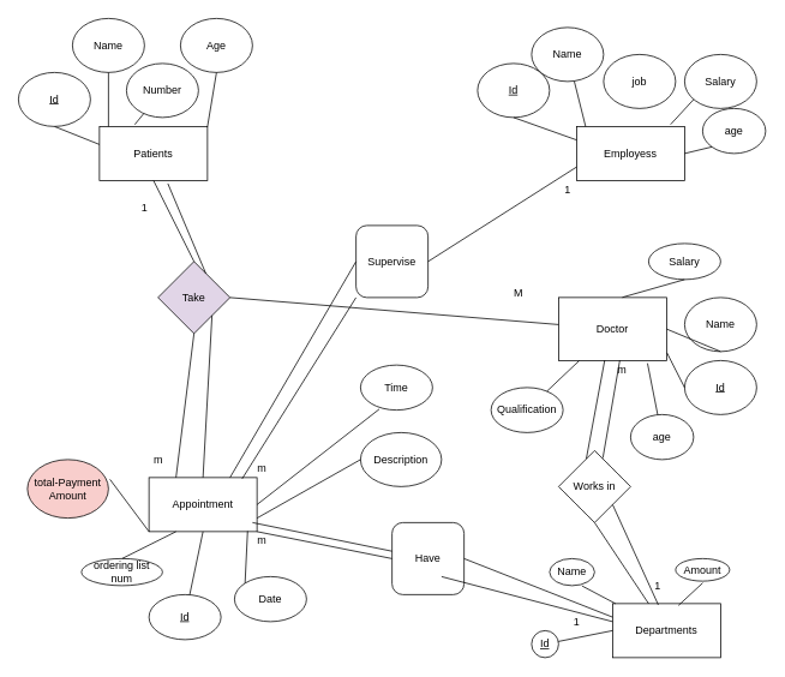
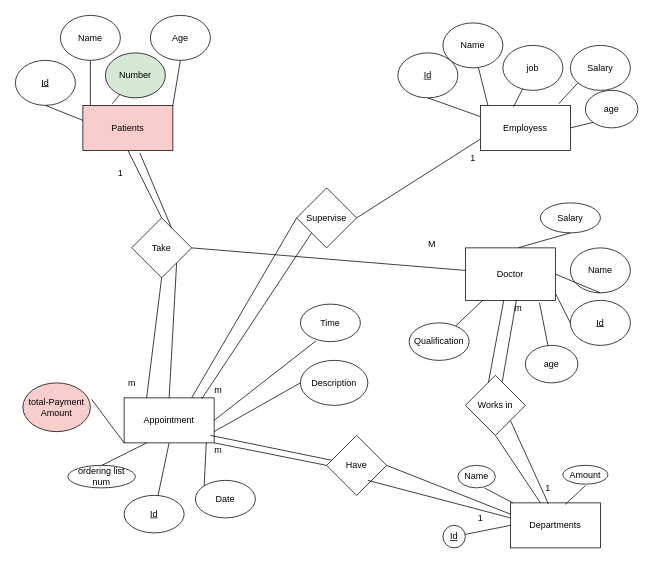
  <mxCell id="0" />
  <mxCell id="1" parent="0" />
- <mxCell id="2" value="Patients" style="rounded=0;whiteSpace=wrap;html=1;" parent="1" vertex="1"><mxGeometry x="110" y="140" width="120" height="60" as="geometry" /></mxCell>
+ <mxCell id="2" value="Patients" style="rounded=0;whiteSpace=wrap;html=1;fillColor=#f8cecc;" parent="1" vertex="1"><mxGeometry x="110" y="140" width="120" height="60" as="geometry" /></mxCell>
  <mxCell id="3" value="&lt;u&gt;Id&lt;/u&gt;" style="ellipse;whiteSpace=wrap;html=1;" parent="1" vertex="1"><mxGeometry x="20" y="80" width="80" height="60" as="geometry" /></mxCell>
  <mxCell id="4" value="Name" style="ellipse;whiteSpace=wrap;html=1;" parent="1" vertex="1"><mxGeometry x="80" y="20" width="80" height="60" as="geometry" /></mxCell>
- <mxCell id="5" value="Number" style="ellipse;whiteSpace=wrap;html=1;" parent="1" vertex="1"><mxGeometry x="140" y="70" width="80" height="60" as="geometry" /></mxCell>
+ <mxCell id="5" value="Number" style="ellipse;whiteSpace=wrap;html=1;fillColor=#d5e8d4;" parent="1" vertex="1"><mxGeometry x="140" y="70" width="80" height="60" as="geometry" /></mxCell>
  <mxCell id="6" value="Age" style="ellipse;whiteSpace=wrap;html=1;" parent="1" vertex="1"><mxGeometry x="200" y="20" width="80" height="60" as="geometry" /></mxCell>
  <mxCell id="7" value="" style="endArrow=none;html=1;rounded=0;exitX=0.5;exitY=1;exitDx=0;exitDy=0;" parent="1" source="3" edge="1"><mxGeometry width="50" height="50" relative="1" as="geometry"><mxPoint x="410" y="350" as="sourcePoint" /><mxPoint x="110" y="160" as="targetPoint" /></mxGeometry></mxCell>
  <mxCell id="8" value="" style="endArrow=none;html=1;rounded=0;" parent="1" source="4" edge="1"><mxGeometry width="50" height="50" relative="1" as="geometry"><mxPoint x="70" y="150" as="sourcePoint" /><mxPoint x="120" y="140" as="targetPoint" /></mxGeometry></mxCell>
  <mxCell id="9" value="" style="endArrow=none;html=1;rounded=0;entryX=0.327;entryY=-0.037;entryDx=0;entryDy=0;entryPerimeter=0;" parent="1" source="5" target="2" edge="1"><mxGeometry width="50" height="50" relative="1" as="geometry"><mxPoint x="130" y="90" as="sourcePoint" /><mxPoint x="130" y="150" as="targetPoint" /></mxGeometry></mxCell>
  <mxCell id="10" value="" style="endArrow=none;html=1;rounded=0;entryX=1;entryY=0;entryDx=0;entryDy=0;exitX=0.5;exitY=1;exitDx=0;exitDy=0;" parent="1" source="6" target="2" edge="1"><mxGeometry width="50" height="50" relative="1" as="geometry"><mxPoint x="169.217" y="135.633" as="sourcePoint" /><mxPoint x="159.24" y="147.78" as="targetPoint" /></mxGeometry></mxCell>
  <mxCell id="11" value="Employess" style="rounded=0;whiteSpace=wrap;html=1;" parent="1" vertex="1"><mxGeometry x="640" y="140" width="120" height="60" as="geometry" /></mxCell>
  <mxCell id="12" value="Name" style="ellipse;whiteSpace=wrap;html=1;" parent="1" vertex="1"><mxGeometry x="590" y="30" width="80" height="60" as="geometry" /></mxCell>
  <mxCell id="13" value="&lt;u&gt;Id&lt;/u&gt;" style="ellipse;whiteSpace=wrap;html=1;" parent="1" vertex="1"><mxGeometry x="530" y="70" width="80" height="60" as="geometry" /></mxCell>
  <mxCell id="14" value="job" style="ellipse;whiteSpace=wrap;html=1;" parent="1" vertex="1"><mxGeometry x="670" y="60" width="80" height="60" as="geometry" /></mxCell>
  <mxCell id="15" value="Salary" style="ellipse;whiteSpace=wrap;html=1;" parent="1" vertex="1"><mxGeometry x="760" y="60" width="80" height="60" as="geometry" /></mxCell>
  <mxCell id="16" value="" style="endArrow=none;html=1;rounded=0;entryX=0.5;entryY=1;entryDx=0;entryDy=0;exitX=0;exitY=0.25;exitDx=0;exitDy=0;" parent="1" source="11" target="13" edge="1"><mxGeometry width="50" height="50" relative="1" as="geometry"><mxPoint x="410" y="350" as="sourcePoint" /><mxPoint x="460" y="300" as="targetPoint" /></mxGeometry></mxCell>
  <mxCell id="17" value="" style="endArrow=none;html=1;rounded=0;" parent="1" target="12" edge="1"><mxGeometry width="50" height="50" relative="1" as="geometry"><mxPoint x="650" y="140" as="sourcePoint" /><mxPoint x="580" y="140" as="targetPoint" /></mxGeometry></mxCell>
+ <mxCell id="18" value="" style="endArrow=none;html=1;rounded=0;exitX=0.37;exitY=0.03;exitDx=0;exitDy=0;exitPerimeter=0;" parent="1" source="11" target="14" edge="1"><mxGeometry width="50" height="50" relative="1" as="geometry"><mxPoint x="660" y="150" as="sourcePoint" /><mxPoint x="647.372" y="99.486" as="targetPoint" /></mxGeometry></mxCell>
  <mxCell id="19" value="" style="endArrow=none;html=1;rounded=0;exitX=0.87;exitY=-0.037;exitDx=0;exitDy=0;exitPerimeter=0;" parent="1" source="11" edge="1"><mxGeometry width="50" height="50" relative="1" as="geometry"><mxPoint x="694.4" y="151.8" as="sourcePoint" /><mxPoint x="770" y="110" as="targetPoint" /></mxGeometry></mxCell>
  <mxCell id="20" value="Departments" style="rounded=0;whiteSpace=wrap;html=1;" parent="1" vertex="1"><mxGeometry x="680" y="670" width="120" height="60" as="geometry" /></mxCell>
  <mxCell id="21" value="Name" style="ellipse;whiteSpace=wrap;html=1;" parent="1" vertex="1"><mxGeometry x="610" y="620" width="50" height="30" as="geometry" /></mxCell>
  <mxCell id="22" value="&lt;u&gt;Id&lt;/u&gt;" style="ellipse;whiteSpace=wrap;html=1;" parent="1" vertex="1"><mxGeometry x="590" y="700" width="30" height="30" as="geometry" /></mxCell>
  <mxCell id="23" value="" style="endArrow=none;html=1;rounded=0;exitX=0.72;exitY=1.01;exitDx=0;exitDy=0;exitPerimeter=0;" parent="1" source="21" target="20" edge="1"><mxGeometry width="50" height="50" relative="1" as="geometry"><mxPoint x="811.72" y="620" as="sourcePoint" /><mxPoint x="1021.72" y="560" as="targetPoint" /></mxGeometry></mxCell>
  <mxCell id="24" value="" style="endArrow=none;html=1;rounded=0;entryX=0;entryY=0.5;entryDx=0;entryDy=0;" parent="1" source="22" target="20" edge="1"><mxGeometry width="50" height="50" relative="1" as="geometry"><mxPoint x="670.004" y="651.213" as="sourcePoint" /><mxPoint x="747.626" y="680" as="targetPoint" /></mxGeometry></mxCell>
  <mxCell id="25" value="age" style="ellipse;whiteSpace=wrap;html=1;" parent="1" vertex="1"><mxGeometry x="780" y="120" width="70" height="50" as="geometry" /></mxCell>
  <mxCell id="26" value="" style="endArrow=none;html=1;rounded=0;entryX=0;entryY=1;entryDx=0;entryDy=0;exitX=1;exitY=0.5;exitDx=0;exitDy=0;" parent="1" source="11" target="25" edge="1"><mxGeometry width="50" height="50" relative="1" as="geometry"><mxPoint x="410" y="350" as="sourcePoint" /><mxPoint x="460" y="300" as="targetPoint" /></mxGeometry></mxCell>
  <mxCell id="27" value="Doctor" style="rounded=0;whiteSpace=wrap;html=1;" parent="1" vertex="1"><mxGeometry x="620" y="330" width="120" height="70" as="geometry" /></mxCell>
  <mxCell id="28" value="Name" style="ellipse;whiteSpace=wrap;html=1;" parent="1" vertex="1"><mxGeometry x="760" y="330" width="80" height="60" as="geometry" /></mxCell>
  <mxCell id="29" value="&lt;u&gt;Id&lt;/u&gt;" style="ellipse;whiteSpace=wrap;html=1;" parent="1" vertex="1"><mxGeometry x="760" y="400" width="80" height="60" as="geometry" /></mxCell>
  <mxCell id="30" value="Salary" style="ellipse;whiteSpace=wrap;html=1;" parent="1" vertex="1"><mxGeometry x="720" y="270" width="80" height="40" as="geometry" /></mxCell>
  <mxCell id="31" value="age" style="ellipse;whiteSpace=wrap;html=1;" parent="1" vertex="1"><mxGeometry x="700" y="460" width="70" height="50" as="geometry" /></mxCell>
  <mxCell id="32" value="Qualification" style="ellipse;whiteSpace=wrap;html=1;" parent="1" vertex="1"><mxGeometry x="545" y="430" width="80" height="50" as="geometry" /></mxCell>
  <mxCell id="33" value="" style="endArrow=none;html=1;rounded=0;" parent="1" source="27" target="32" edge="1"><mxGeometry width="50" height="50" relative="1" as="geometry"><mxPoint x="350" y="300" as="sourcePoint" /><mxPoint x="400" y="250" as="targetPoint" /></mxGeometry></mxCell>
  <mxCell id="34" value="" style="endArrow=none;html=1;rounded=0;exitX=0.823;exitY=1.043;exitDx=0;exitDy=0;exitPerimeter=0;" parent="1" source="27" target="31" edge="1"><mxGeometry width="50" height="50" relative="1" as="geometry"><mxPoint x="590" y="365" as="sourcePoint" /><mxPoint x="518.408" y="351.983" as="targetPoint" /></mxGeometry></mxCell>
  <mxCell id="35" value="" style="endArrow=none;html=1;rounded=0;exitX=1.003;exitY=0.877;exitDx=0;exitDy=0;exitPerimeter=0;" parent="1" source="27" edge="1"><mxGeometry width="50" height="50" relative="1" as="geometry"><mxPoint x="590" y="350" as="sourcePoint" /><mxPoint x="760" y="430" as="targetPoint" /></mxGeometry></mxCell>
  <mxCell id="36" value="" style="endArrow=none;html=1;rounded=0;exitX=1;exitY=0.5;exitDx=0;exitDy=0;entryX=0.5;entryY=1;entryDx=0;entryDy=0;" parent="1" source="27" target="28" edge="1"><mxGeometry width="50" height="50" relative="1" as="geometry"><mxPoint x="599.96" y="349.82" as="sourcePoint" /><mxPoint x="560" y="290" as="targetPoint" /></mxGeometry></mxCell>
  <mxCell id="37" value="" style="endArrow=none;html=1;rounded=0;exitX=0.59;exitY=-0.003;exitDx=0;exitDy=0;entryX=0.5;entryY=1;entryDx=0;entryDy=0;exitPerimeter=0;" parent="1" source="27" target="30" edge="1"><mxGeometry width="50" height="50" relative="1" as="geometry"><mxPoint x="620" y="350" as="sourcePoint" /><mxPoint x="650" y="290" as="targetPoint" /></mxGeometry></mxCell>
  <mxCell id="38" value="Appointment" style="rounded=0;whiteSpace=wrap;html=1;" parent="1" vertex="1"><mxGeometry x="165" y="530" width="120" height="60" as="geometry" /></mxCell>
  <mxCell id="39" value="Date" style="ellipse;whiteSpace=wrap;html=1;" parent="1" vertex="1"><mxGeometry x="260" y="640" width="80" height="50" as="geometry" /></mxCell>
  <mxCell id="40" value="&lt;u&gt;Id&lt;/u&gt;" style="ellipse;whiteSpace=wrap;html=1;" parent="1" vertex="1"><mxGeometry x="165" y="660" width="80" height="50" as="geometry" /></mxCell>
  <mxCell id="41" value="Time" style="ellipse;whiteSpace=wrap;html=1;" parent="1" vertex="1"><mxGeometry x="400" y="405" width="80" height="50" as="geometry" /></mxCell>
  <mxCell id="42" value="" style="endArrow=none;html=1;rounded=0;entryX=0.5;entryY=1;entryDx=0;entryDy=0;" parent="1" source="40" target="38" edge="1"><mxGeometry width="50" height="50" relative="1" as="geometry"><mxPoint x="280" y="645" as="sourcePoint" /><mxPoint x="50" y="335" as="targetPoint" /></mxGeometry></mxCell>
  <mxCell id="43" value="" style="endArrow=none;html=1;rounded=0;exitX=0;exitY=0;exitDx=0;exitDy=0;entryX=0.913;entryY=0.99;entryDx=0;entryDy=0;entryPerimeter=0;" parent="1" source="39" target="38" edge="1"><mxGeometry width="50" height="50" relative="1" as="geometry"><mxPoint x="170" y="495" as="sourcePoint" /><mxPoint x="210" y="560" as="targetPoint" /></mxGeometry></mxCell>
  <mxCell id="44" value="" style="endArrow=none;html=1;rounded=0;exitX=0.26;exitY=0.98;exitDx=0;exitDy=0;entryX=1;entryY=0.5;entryDx=0;entryDy=0;exitPerimeter=0;" parent="1" source="41" target="38" edge="1"><mxGeometry width="50" height="50" relative="1" as="geometry"><mxPoint x="250" y="456.8" as="sourcePoint" /><mxPoint x="230.76" y="551.22" as="targetPoint" /></mxGeometry></mxCell>
  <mxCell id="45" value="Description" style="ellipse;whiteSpace=wrap;html=1;" parent="1" vertex="1"><mxGeometry x="400" y="480" width="90" height="60" as="geometry" /></mxCell>
  <mxCell id="46" value="" style="endArrow=none;html=1;rounded=0;entryX=0;entryY=0.5;entryDx=0;entryDy=0;exitX=1;exitY=0.75;exitDx=0;exitDy=0;" parent="1" source="38" target="45" edge="1"><mxGeometry width="50" height="50" relative="1" as="geometry"><mxPoint x="0" y="385" as="sourcePoint" /><mxPoint x="50" y="335" as="targetPoint" /></mxGeometry></mxCell>
  <mxCell id="47" value="total-Payment Amount" style="ellipse;whiteSpace=wrap;html=1;fillColor=#f8cecc;" parent="1" vertex="1"><mxGeometry x="30" y="510" width="90" height="65" as="geometry" /></mxCell>
  <mxCell id="48" value="ordering list num" style="ellipse;whiteSpace=wrap;html=1;" parent="1" vertex="1"><mxGeometry x="90" y="620" width="90" height="30" as="geometry" /></mxCell>
  <mxCell id="49" value="" style="endArrow=none;html=1;rounded=0;exitX=0.5;exitY=0;exitDx=0;exitDy=0;entryX=0.25;entryY=1;entryDx=0;entryDy=0;" parent="1" source="48" target="38" edge="1"><mxGeometry width="50" height="50" relative="1" as="geometry"><mxPoint x="390.03" y="500.6" as="sourcePoint" /><mxPoint x="310" y="540" as="targetPoint" /></mxGeometry></mxCell>
  <mxCell id="50" value="" style="endArrow=none;html=1;rounded=0;entryX=1.018;entryY=0.338;entryDx=0;entryDy=0;entryPerimeter=0;exitX=0;exitY=1;exitDx=0;exitDy=0;" parent="1" source="38" target="47" edge="1"><mxGeometry width="50" height="50" relative="1" as="geometry"><mxPoint x="180" y="595" as="sourcePoint" /><mxPoint x="120" y="635" as="targetPoint" /></mxGeometry></mxCell>
  <mxCell id="51" value="Amount" style="ellipse;whiteSpace=wrap;html=1;" parent="1" vertex="1"><mxGeometry x="750" y="620" width="60" height="25" as="geometry" /></mxCell>
  <mxCell id="52" value="" style="endArrow=none;html=1;rounded=0;entryX=0;entryY=0.5;entryDx=0;entryDy=0;exitX=0.61;exitY=0.033;exitDx=0;exitDy=0;exitPerimeter=0;" parent="1" source="20" edge="1"><mxGeometry width="50" height="50" relative="1" as="geometry"><mxPoint x="719.998" y="654.998" as="sourcePoint" /><mxPoint x="780.13" y="646.98" as="targetPoint" /></mxGeometry></mxCell>
- <mxCell id="53" value="Take" style="rhombus;whiteSpace=wrap;html=1;fillColor=#e1d5e7;" parent="1" vertex="1"><mxGeometry x="175" y="290" width="80" height="80" as="geometry" /></mxCell>
+ <mxCell id="53" value="Take" style="rhombus;whiteSpace=wrap;html=1;" parent="1" vertex="1"><mxGeometry x="175" y="290" width="80" height="80" as="geometry" /></mxCell>
  <mxCell id="54" value="" style="endArrow=none;html=1;rounded=0;exitX=0.5;exitY=0;exitDx=0;exitDy=0;entryX=0.5;entryY=1;entryDx=0;entryDy=0;" parent="1" source="53" target="2" edge="1"><mxGeometry width="50" height="50" relative="1" as="geometry"><mxPoint x="410" y="350" as="sourcePoint" /><mxPoint x="-60" y="180" as="targetPoint" /></mxGeometry></mxCell>
  <mxCell id="55" value="" style="endArrow=none;html=1;rounded=0;exitX=0.5;exitY=1;exitDx=0;exitDy=0;entryX=0.25;entryY=0;entryDx=0;entryDy=0;" parent="1" source="53" target="38" edge="1"><mxGeometry width="50" height="50" relative="1" as="geometry"><mxPoint x="410" y="350" as="sourcePoint" /><mxPoint x="460" y="300" as="targetPoint" /></mxGeometry></mxCell>
  <mxCell id="56" value="" style="endArrow=none;html=1;rounded=0;entryX=0.633;entryY=1.057;entryDx=0;entryDy=0;entryPerimeter=0;exitX=0.665;exitY=0.167;exitDx=0;exitDy=0;exitPerimeter=0;" parent="1" source="53" target="2" edge="1"><mxGeometry width="50" height="50" relative="1" as="geometry"><mxPoint x="410" y="350" as="sourcePoint" /><mxPoint x="460" y="300" as="targetPoint" /></mxGeometry></mxCell>
  <mxCell id="57" value="" style="endArrow=none;html=1;rounded=0;exitX=0.5;exitY=0;exitDx=0;exitDy=0;entryX=1;entryY=1;entryDx=0;entryDy=0;" parent="1" source="38" target="53" edge="1"><mxGeometry width="50" height="50" relative="1" as="geometry"><mxPoint x="410" y="350" as="sourcePoint" /><mxPoint x="460" y="300" as="targetPoint" /></mxGeometry></mxCell>
  <mxCell id="58" value="1" style="text;html=1;align=center;verticalAlign=middle;resizable=0;points=[];autosize=1;strokeColor=none;fillColor=none;" parent="1" vertex="1"><mxGeometry x="145" y="215" width="30" height="30" as="geometry" /></mxCell>
  <mxCell id="59" value="m" style="text;html=1;align=center;verticalAlign=middle;resizable=0;points=[];autosize=1;strokeColor=none;fillColor=none;" parent="1" vertex="1"><mxGeometry x="160" y="495" width="30" height="30" as="geometry" /></mxCell>
- <mxCell id="60" value="Have" style="whiteSpace=wrap;html=1;rounded=1;" parent="1" vertex="1"><mxGeometry x="435" y="580" width="80" height="80" as="geometry" /></mxCell>
+ <mxCell id="60" value="Have" style="rhombus;whiteSpace=wrap;html=1;" parent="1" vertex="1"><mxGeometry x="435" y="580" width="80" height="80" as="geometry" /></mxCell>
  <mxCell id="61" value="" style="endArrow=none;html=1;rounded=0;exitX=1;exitY=1;exitDx=0;exitDy=0;entryX=0;entryY=0.5;entryDx=0;entryDy=0;" parent="1" source="38" target="60" edge="1"><mxGeometry width="50" height="50" relative="1" as="geometry"><mxPoint x="410" y="530" as="sourcePoint" /><mxPoint x="460" y="480" as="targetPoint" /></mxGeometry></mxCell>
  <mxCell id="62" value="" style="endArrow=none;html=1;rounded=0;exitX=1;exitY=0.5;exitDx=0;exitDy=0;entryX=0;entryY=0.25;entryDx=0;entryDy=0;" parent="1" source="60" target="20" edge="1"><mxGeometry width="50" height="50" relative="1" as="geometry"><mxPoint x="295" y="600" as="sourcePoint" /><mxPoint x="445" y="630" as="targetPoint" /></mxGeometry></mxCell>
  <mxCell id="63" value="m" style="text;html=1;align=center;verticalAlign=middle;resizable=0;points=[];autosize=1;strokeColor=none;fillColor=none;" parent="1" vertex="1"><mxGeometry x="275" y="585" width="30" height="30" as="geometry" /></mxCell>
  <mxCell id="64" value="" style="endArrow=none;html=1;rounded=0;exitX=0.167;exitY=-0.167;exitDx=0;exitDy=0;exitPerimeter=0;" parent="1" source="63" target="60" edge="1"><mxGeometry width="50" height="50" relative="1" as="geometry"><mxPoint x="410" y="530" as="sourcePoint" /><mxPoint x="460" y="480" as="targetPoint" /></mxGeometry></mxCell>
  <mxCell id="65" value="" style="endArrow=none;html=1;rounded=0;entryX=0.688;entryY=0.75;entryDx=0;entryDy=0;entryPerimeter=0;" parent="1" target="60" edge="1"><mxGeometry width="50" height="50" relative="1" as="geometry"><mxPoint x="680" y="690" as="sourcePoint" /><mxPoint x="460" y="480" as="targetPoint" /></mxGeometry></mxCell>
  <mxCell id="66" value="1" style="text;html=1;align=center;verticalAlign=middle;resizable=0;points=[];autosize=1;strokeColor=none;fillColor=none;" parent="1" vertex="1"><mxGeometry x="625" y="675" width="30" height="30" as="geometry" /></mxCell>
  <mxCell id="67" value="" style="endArrow=none;html=1;rounded=0;exitX=1;exitY=0.5;exitDx=0;exitDy=0;" parent="1" source="53" target="27" edge="1"><mxGeometry width="50" height="50" relative="1" as="geometry"><mxPoint x="410" y="300" as="sourcePoint" /><mxPoint x="460" y="250" as="targetPoint" /></mxGeometry></mxCell>
  <mxCell id="68" value="M" style="text;html=1;align=center;verticalAlign=middle;resizable=0;points=[];autosize=1;strokeColor=none;fillColor=none;" parent="1" vertex="1"><mxGeometry x="560" y="310" width="30" height="30" as="geometry" /></mxCell>
  <mxCell id="69" value="Works in" style="rhombus;whiteSpace=wrap;html=1;" parent="1" vertex="1"><mxGeometry x="620" y="500" width="80" height="80" as="geometry" /></mxCell>
  <mxCell id="70" value="" style="endArrow=none;html=1;rounded=0;exitX=0.5;exitY=1;exitDx=0;exitDy=0;" parent="1" source="69" target="20" edge="1"><mxGeometry width="50" height="50" relative="1" as="geometry"><mxPoint x="672.581" y="512.581" as="sourcePoint" /><mxPoint x="680" y="405" as="targetPoint" /></mxGeometry></mxCell>
  <mxCell id="71" value="1" style="text;html=1;align=center;verticalAlign=middle;resizable=0;points=[];autosize=1;strokeColor=none;fillColor=none;" parent="1" vertex="1"><mxGeometry x="715" y="635" width="30" height="30" as="geometry" /></mxCell>
  <mxCell id="72" value="" style="endArrow=none;html=1;rounded=0;entryX=0.427;entryY=0.994;entryDx=0;entryDy=0;entryPerimeter=0;exitX=0.385;exitY=0.113;exitDx=0;exitDy=0;exitPerimeter=0;" parent="1" source="69" target="27" edge="1"><mxGeometry width="50" height="50" relative="1" as="geometry"><mxPoint x="410" y="530" as="sourcePoint" /><mxPoint x="460" y="480" as="targetPoint" /></mxGeometry></mxCell>
  <mxCell id="73" value="" style="endArrow=none;html=1;rounded=0;entryX=0.567;entryY=0.994;entryDx=0;entryDy=0;entryPerimeter=0;exitX=0.615;exitY=0.103;exitDx=0;exitDy=0;exitPerimeter=0;" parent="1" source="69" target="27" edge="1"><mxGeometry width="50" height="50" relative="1" as="geometry"><mxPoint x="410" y="530" as="sourcePoint" /><mxPoint x="460" y="480" as="targetPoint" /></mxGeometry></mxCell>
  <mxCell id="74" value="" style="endArrow=none;html=1;rounded=0;entryX=0.423;entryY=0.023;entryDx=0;entryDy=0;entryPerimeter=0;exitX=1;exitY=1;exitDx=0;exitDy=0;" parent="1" source="69" target="20" edge="1"><mxGeometry width="50" height="50" relative="1" as="geometry"><mxPoint x="679.2" y="518.24" as="sourcePoint" /><mxPoint x="688.04" y="404.58" as="targetPoint" /></mxGeometry></mxCell>
  <mxCell id="75" value="m" style="text;html=1;align=center;verticalAlign=middle;resizable=0;points=[];autosize=1;strokeColor=none;fillColor=none;" parent="1" vertex="1"><mxGeometry x="675" y="395" width="30" height="30" as="geometry" /></mxCell>
- <mxCell id="76" value="Supervise" style="whiteSpace=wrap;html=1;rounded=1;" vertex="1" parent="1"><mxGeometry x="395" y="250" width="80" height="80" as="geometry" /></mxCell>
+ <mxCell id="76" value="Supervise" style="rhombus;whiteSpace=wrap;html=1;" vertex="1" parent="1"><mxGeometry x="395" y="250" width="80" height="80" as="geometry" /></mxCell>
  <mxCell id="77" value="" style="endArrow=none;html=1;rounded=0;entryX=0;entryY=0.75;entryDx=0;entryDy=0;exitX=1;exitY=0.5;exitDx=0;exitDy=0;" edge="1" parent="1" source="76" target="11"><mxGeometry width="50" height="50" relative="1" as="geometry"><mxPoint x="410" y="350" as="sourcePoint" /><mxPoint x="460" y="300" as="targetPoint" /></mxGeometry></mxCell>
  <mxCell id="78" value="" style="endArrow=none;html=1;rounded=0;exitX=0.75;exitY=0;exitDx=0;exitDy=0;entryX=0;entryY=0.5;entryDx=0;entryDy=0;" edge="1" parent="1" source="38" target="76"><mxGeometry width="50" height="50" relative="1" as="geometry"><mxPoint x="410" y="350" as="sourcePoint" /><mxPoint x="460" y="300" as="targetPoint" /></mxGeometry></mxCell>
  <mxCell id="79" value="1" style="text;html=1;align=center;verticalAlign=middle;resizable=0;points=[];autosize=1;strokeColor=none;fillColor=none;" vertex="1" parent="1"><mxGeometry x="615" y="195" width="30" height="30" as="geometry" /></mxCell>
  <mxCell id="80" value="m" style="text;html=1;align=center;verticalAlign=middle;resizable=0;points=[];autosize=1;strokeColor=none;fillColor=none;" vertex="1" parent="1"><mxGeometry x="275" y="505" width="30" height="30" as="geometry" /></mxCell>
  <mxCell id="81" value="" style="endArrow=none;html=1;rounded=0;entryX=0;entryY=1;entryDx=0;entryDy=0;exitX=0.862;exitY=0.023;exitDx=0;exitDy=0;exitPerimeter=0;" edge="1" parent="1" source="38" target="76"><mxGeometry width="50" height="50" relative="1" as="geometry"><mxPoint x="410" y="350" as="sourcePoint" /><mxPoint x="460" y="300" as="targetPoint" /></mxGeometry></mxCell>
